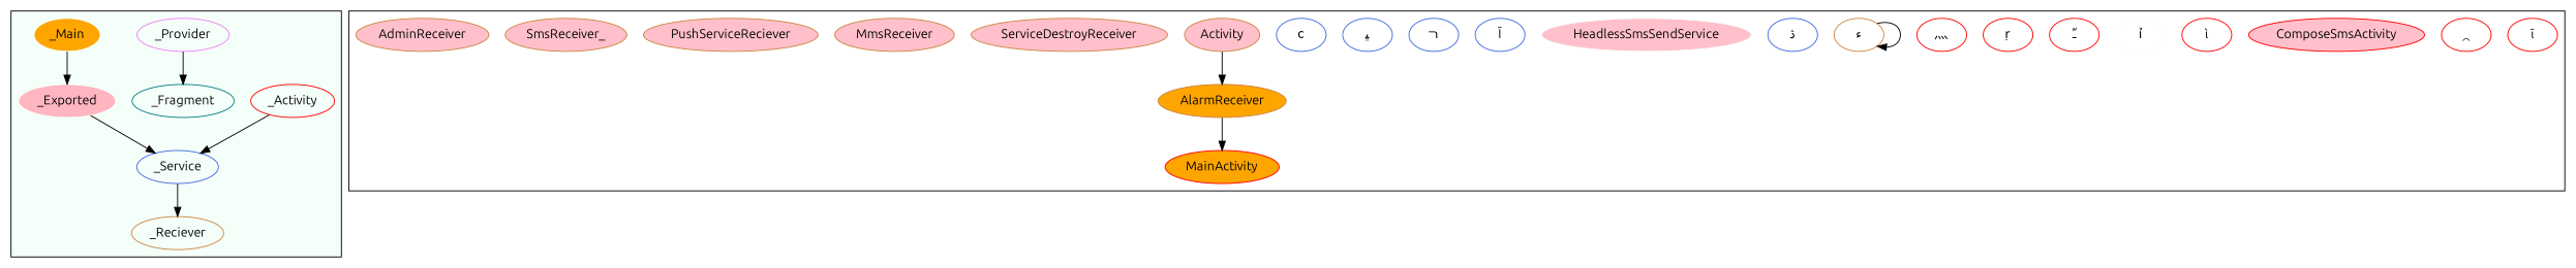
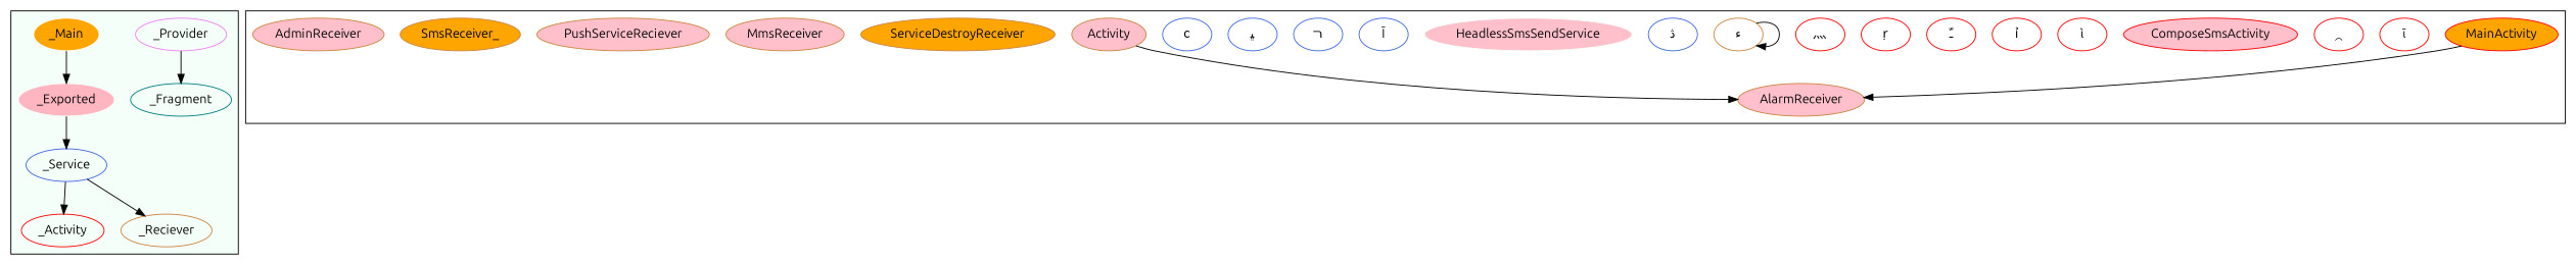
  digraph {
    fontname=Ubuntu
    node [color=red fontname=Ubuntu]
    edge [fontname=Ubuntu]
    _Activity
    _Service [color=royalblue]
    _Reciever [color=peru]
    _Provider [color=violet]
    _Fragment [color=teal]
    _Main [color=mintcream fillcolor=orange style=filled]
    _Exported [color=mintcream fillcolor=lightpink style=filled]
    MainActivity [fillcolor=orange style=filled]
-   AlarmReceiver [color=peru fillcolor=orange style=filled]
+   AlarmReceiver [color=peru fillcolor=pink style=filled]
    "ῑ"
    "⁔"
    ComposeSmsActivity [fillcolor=pink style=filled]
    "ὶ"
-   "ỉ" [color=mintcream]
+   "ỉ"
    "ﹽ"
    "ṛ"
    "灬"
    "ﺀ" [color=peru]
    "ﮆ" [color=royalblue]
    HeadlessSmsSendService [color=mintcream fillcolor=pink style=filled]
    "Ī" [color=royalblue]
    "ﬧ" [color=royalblue]
    "ﭝ" [color=royalblue]
    "ⅽ" [color=royalblue]
    n25 [color=peru fillcolor=pink label=Activity style=filled]
-   ServiceDestroyReceiver [color=peru fillcolor=pink style=filled]
+   ServiceDestroyReceiver [color=peru fillcolor=orange style=filled]
    MmsReceiver [color=peru fillcolor=pink style=filled]
    PushServiceReciever [color=peru fillcolor=pink style=filled]
-   SmsReceiver_ [color=peru fillcolor=pink style=filled]
+   SmsReceiver_ [color=peru fillcolor=orange style=filled]
    AdminReceiver [color=peru fillcolor=pink style=filled]
    subgraph cluster_1 {
      bgcolor=mintcream
      _Activity
      _Service
      _Reciever
      _Provider
      _Fragment
      _Main
      _Exported
    }
    subgraph cluster_2 {
      MainActivity
      AlarmReceiver
      "ῑ"
      "⁔"
      ComposeSmsActivity
      "ὶ"
      "ỉ"
      "ﹽ"
      "ṛ"
      "灬"
      "ﺀ"
      "ﮆ"
      HeadlessSmsSendService
      "Ī"
      "ﬧ"
      "ﭝ"
      "ⅽ"
      n25
      ServiceDestroyReceiver
      MmsReceiver
      PushServiceReciever
      SmsReceiver_
      AdminReceiver
    }
-   _Activity -> _Service
+   _Service -> _Activity
    _Service -> _Reciever
    _Provider -> _Fragment
    _Main -> _Exported
    _Exported -> _Service
-   AlarmReceiver -> MainActivity
+   MainActivity -> AlarmReceiver
    "ﺀ" -> "ﺀ"
    n25 -> AlarmReceiver
  }
